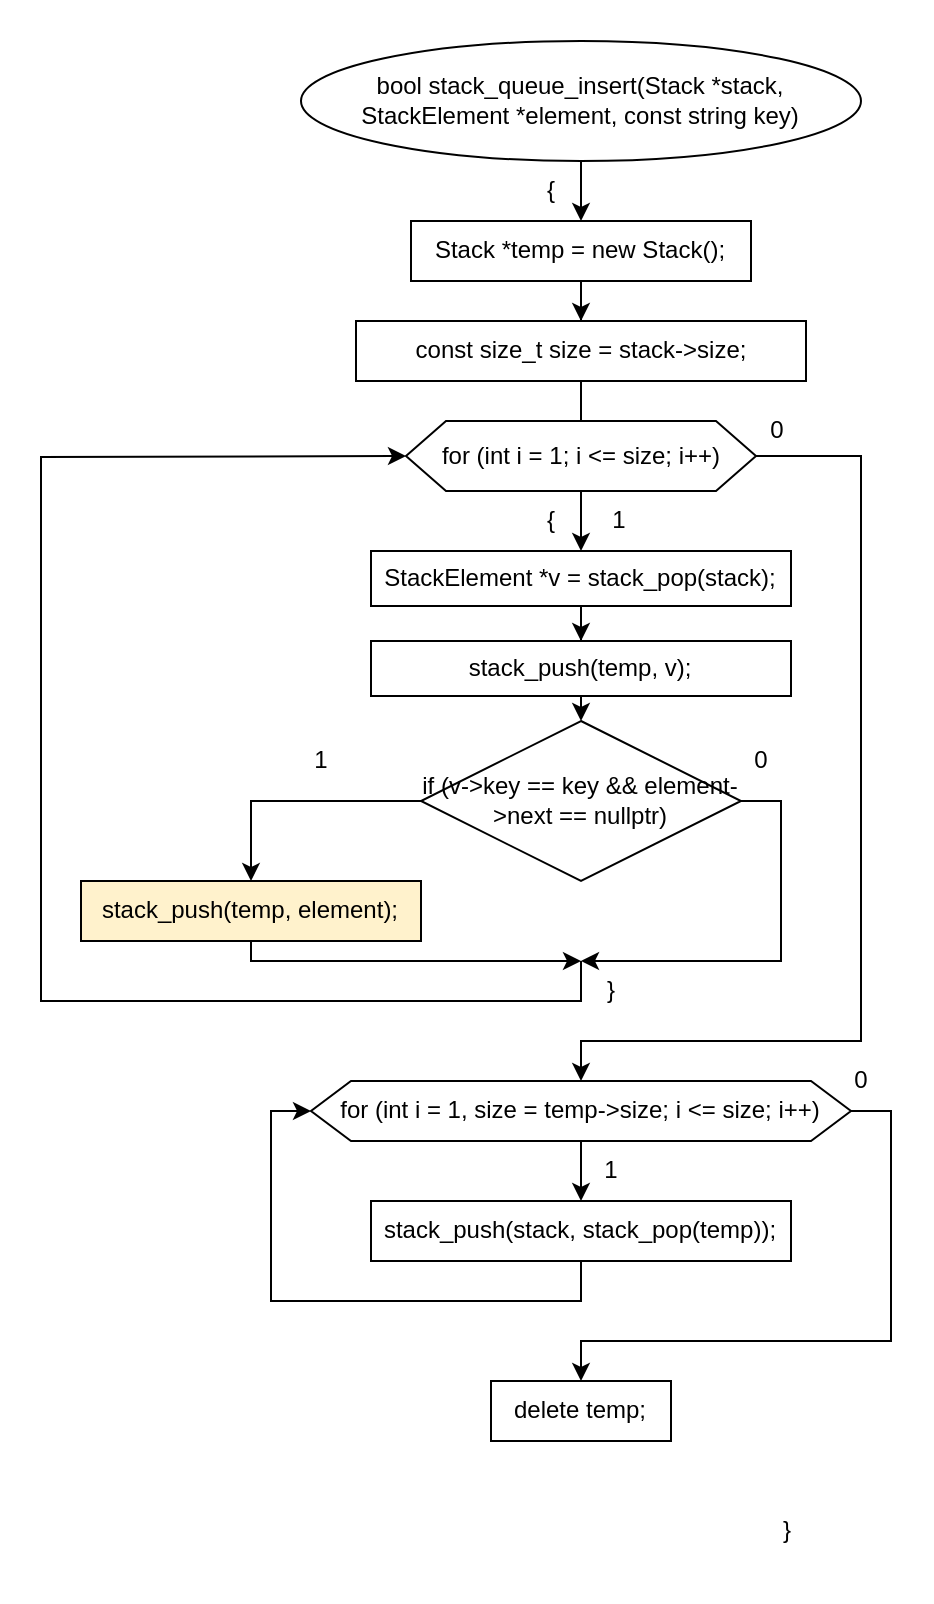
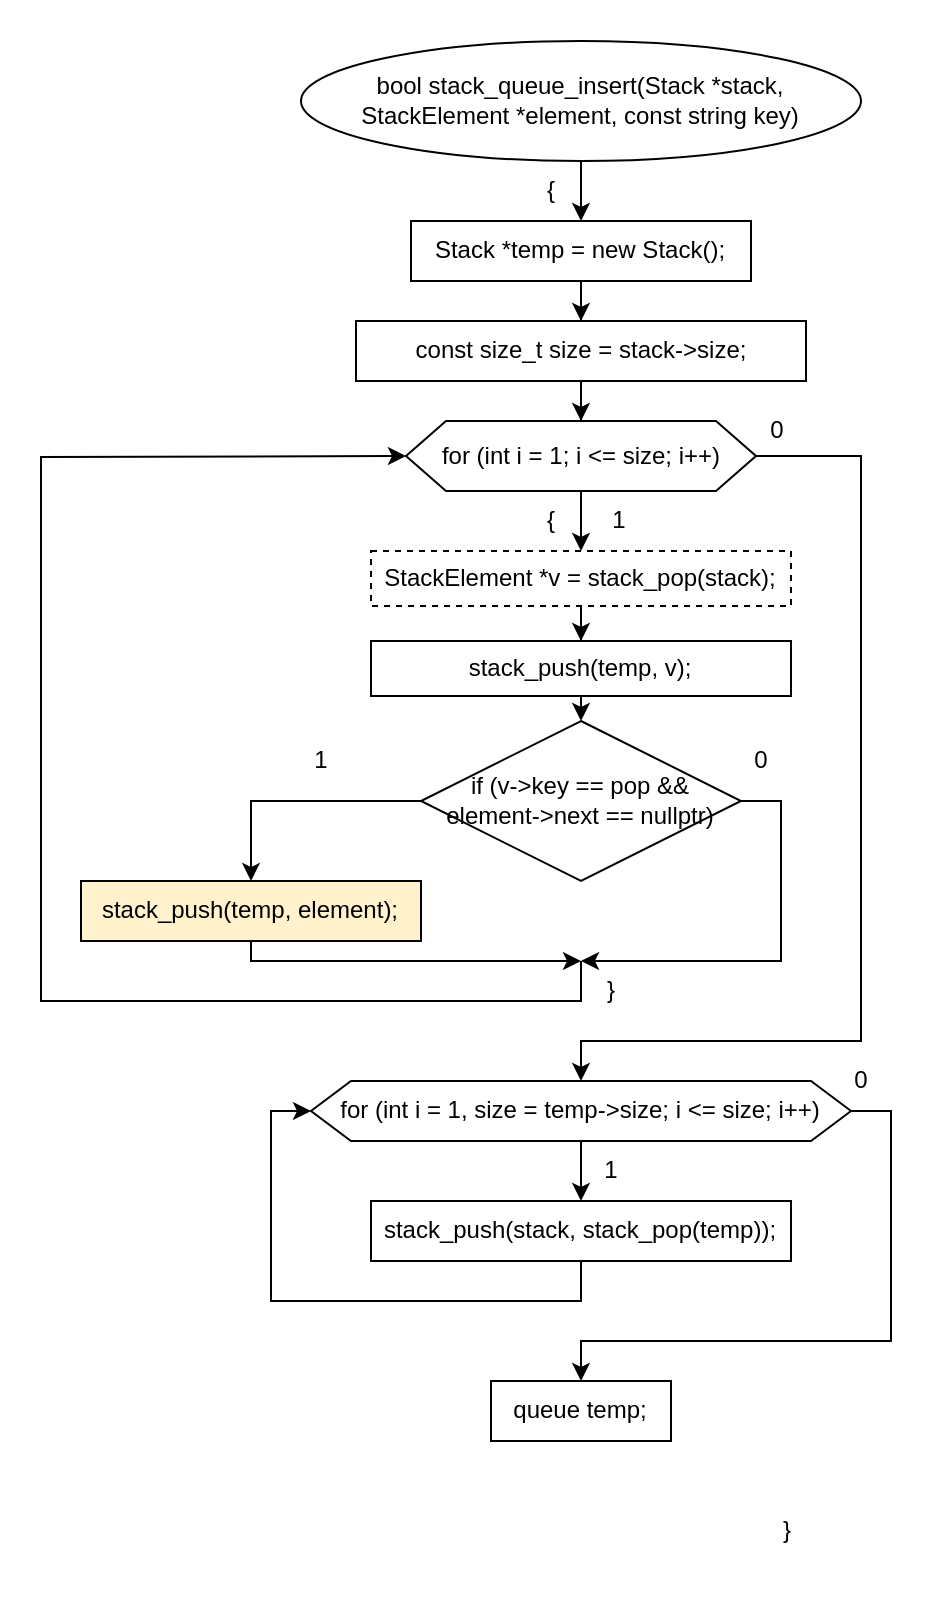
  <mxCell id="0" />
  <mxCell id="1" parent="0" />
  <mxCell id="2" value="" style="edgeStyle=orthogonalEdgeStyle;rounded=0;orthogonalLoop=1;jettySize=auto;html=1;" parent="1" source="3" target="5" edge="1"><mxGeometry relative="1" as="geometry" /></mxCell>
  <mxCell id="3" value="bool stack_queue_insert(Stack *stack, StackElement *element, const string key)" style="ellipse;whiteSpace=wrap;html=1;" parent="1" vertex="1"><mxGeometry x="150" y="20" width="280" height="60" as="geometry" /></mxCell>
  <mxCell id="4" value="" style="edgeStyle=orthogonalEdgeStyle;rounded=0;orthogonalLoop=1;jettySize=auto;html=1;" parent="1" source="5" target="8" edge="1"><mxGeometry relative="1" as="geometry" /></mxCell>
  <mxCell id="5" value="Stack *temp = new Stack();" style="whiteSpace=wrap;html=1;" parent="1" vertex="1"><mxGeometry x="205" y="110" width="170" height="30" as="geometry" /></mxCell>
  <mxCell id="6" value="{" style="text;html=1;align=center;verticalAlign=middle;resizable=0;points=[];autosize=1;strokeColor=none;fillColor=none;" parent="1" vertex="1"><mxGeometry x="260" y="80" width="30" height="30" as="geometry" /></mxCell>
- <mxCell id="7" value="" style="edgeStyle=orthogonalEdgeStyle;rounded=0;orthogonalLoop=1;jettySize=auto;html=1;endArrow=none;" parent="1" source="8" target="11" edge="1"><mxGeometry relative="1" as="geometry" /></mxCell>
+ <mxCell id="7" value="" style="edgeStyle=orthogonalEdgeStyle;rounded=0;orthogonalLoop=1;jettySize=auto;html=1;" parent="1" source="8" target="11" edge="1"><mxGeometry relative="1" as="geometry" /></mxCell>
  <mxCell id="8" value="const size_t size = stack-&amp;gt;size;" style="whiteSpace=wrap;html=1;" parent="1" vertex="1"><mxGeometry x="177.5" y="160" width="225" height="30" as="geometry" /></mxCell>
  <mxCell id="9" value="" style="edgeStyle=orthogonalEdgeStyle;rounded=0;orthogonalLoop=1;jettySize=auto;html=1;" edge="1" parent="1" source="11" target="22"><mxGeometry relative="1" as="geometry" /></mxCell>
  <mxCell id="10" style="edgeStyle=orthogonalEdgeStyle;rounded=0;orthogonalLoop=1;jettySize=auto;html=1;exitX=1;exitY=0.5;exitDx=0;exitDy=0;entryX=0.5;entryY=0;entryDx=0;entryDy=0;" edge="1" parent="1" source="11" target="14"><mxGeometry relative="1" as="geometry"><Array as="points"><mxPoint x="430" y="228" /><mxPoint x="430" y="520" /><mxPoint x="290" y="520" /></Array></mxGeometry></mxCell>
  <mxCell id="11" value="for (int i = 1; i &amp;lt;= size; i++)" style="shape=hexagon;perimeter=hexagonPerimeter2;whiteSpace=wrap;html=1;fixedSize=1;" parent="1" vertex="1"><mxGeometry x="202.5" y="210" width="175" height="35" as="geometry" /></mxCell>
  <mxCell id="12" style="edgeStyle=orthogonalEdgeStyle;rounded=0;orthogonalLoop=1;jettySize=auto;html=1;exitX=0.5;exitY=1;exitDx=0;exitDy=0;entryX=0.5;entryY=0;entryDx=0;entryDy=0;" parent="1" source="14" target="16" edge="1"><mxGeometry relative="1" as="geometry" /></mxCell>
  <mxCell id="13" style="edgeStyle=orthogonalEdgeStyle;rounded=0;orthogonalLoop=1;jettySize=auto;html=1;exitX=1;exitY=0.5;exitDx=0;exitDy=0;entryX=0.5;entryY=0;entryDx=0;entryDy=0;" parent="1" source="14" target="18" edge="1"><mxGeometry relative="1" as="geometry"><Array as="points"><mxPoint x="445" y="555" /><mxPoint x="445" y="670" /><mxPoint x="290" y="670" /></Array></mxGeometry></mxCell>
  <mxCell id="14" value="for (int i = 1, size = temp-&amp;gt;size; i &amp;lt;= size; i++)" style="shape=hexagon;perimeter=hexagonPerimeter2;whiteSpace=wrap;html=1;fixedSize=1;" parent="1" vertex="1"><mxGeometry x="155" y="540" width="270" height="30" as="geometry" /></mxCell>
  <mxCell id="15" style="edgeStyle=orthogonalEdgeStyle;rounded=0;orthogonalLoop=1;jettySize=auto;html=1;exitX=0.5;exitY=1;exitDx=0;exitDy=0;entryX=0;entryY=0.5;entryDx=0;entryDy=0;" parent="1" source="16" target="14" edge="1"><mxGeometry relative="1" as="geometry" /></mxCell>
  <mxCell id="16" value="stack_push(stack, stack_pop(temp));" style="whiteSpace=wrap;html=1;" parent="1" vertex="1"><mxGeometry x="185" y="600" width="210" height="30" as="geometry" /></mxCell>
  <mxCell id="17" value="1" style="text;html=1;align=center;verticalAlign=middle;resizable=0;points=[];autosize=1;strokeColor=none;fillColor=none;" parent="1" vertex="1"><mxGeometry x="290" y="570" width="30" height="30" as="geometry" /></mxCell>
- <mxCell id="18" value="delete temp;" style="whiteSpace=wrap;html=1;" parent="1" vertex="1"><mxGeometry x="245" y="690" width="90" height="30" as="geometry" /></mxCell>
+ <mxCell id="18" value="queue temp;" style="whiteSpace=wrap;html=1;" parent="1" vertex="1"><mxGeometry x="245" y="690" width="90" height="30" as="geometry" /></mxCell>
  <mxCell id="19" value="0" style="text;html=1;align=center;verticalAlign=middle;resizable=0;points=[];autosize=1;strokeColor=none;fillColor=none;" parent="1" vertex="1"><mxGeometry x="415" y="525" width="30" height="30" as="geometry" /></mxCell>
  <mxCell id="20" value="}" style="text;html=1;align=center;verticalAlign=middle;resizable=0;points=[];autosize=1;strokeColor=none;fillColor=none;" parent="1" vertex="1"><mxGeometry x="377.5" y="750" width="30" height="30" as="geometry" /></mxCell>
  <mxCell id="21" value="" style="edgeStyle=orthogonalEdgeStyle;rounded=0;orthogonalLoop=1;jettySize=auto;html=1;" edge="1" parent="1" source="22" target="25"><mxGeometry relative="1" as="geometry" /></mxCell>
- <mxCell id="22" value="StackElement *v = stack_pop(stack);" style="whiteSpace=wrap;html=1;" vertex="1" parent="1"><mxGeometry x="185" y="275" width="210" height="27.5" as="geometry" /></mxCell>
+ <mxCell id="22" value="StackElement *v = stack_pop(stack);" style="whiteSpace=wrap;html=1;dashed=1;" vertex="1" parent="1"><mxGeometry x="185" y="275" width="210" height="27.5" as="geometry" /></mxCell>
  <mxCell id="23" value="1" style="text;html=1;align=center;verticalAlign=middle;resizable=0;points=[];autosize=1;strokeColor=none;fillColor=none;" vertex="1" parent="1"><mxGeometry x="294" y="245" width="30" height="30" as="geometry" /></mxCell>
  <mxCell id="24" style="edgeStyle=orthogonalEdgeStyle;rounded=0;orthogonalLoop=1;jettySize=auto;html=1;exitX=0.5;exitY=1;exitDx=0;exitDy=0;entryX=0.5;entryY=0;entryDx=0;entryDy=0;" edge="1" parent="1" source="25" target="28"><mxGeometry relative="1" as="geometry" /></mxCell>
  <mxCell id="25" value="stack_push(temp, v);" style="whiteSpace=wrap;html=1;" vertex="1" parent="1"><mxGeometry x="185" y="320" width="210" height="27.5" as="geometry" /></mxCell>
  <mxCell id="26" style="edgeStyle=orthogonalEdgeStyle;rounded=0;orthogonalLoop=1;jettySize=auto;html=1;exitX=0;exitY=0.5;exitDx=0;exitDy=0;entryX=0.5;entryY=0;entryDx=0;entryDy=0;" edge="1" parent="1" source="28" target="30"><mxGeometry relative="1" as="geometry" /></mxCell>
  <mxCell id="27" style="edgeStyle=orthogonalEdgeStyle;rounded=0;orthogonalLoop=1;jettySize=auto;html=1;exitX=1;exitY=0.5;exitDx=0;exitDy=0;" edge="1" parent="1" source="28"><mxGeometry relative="1" as="geometry"><mxPoint x="290" y="480" as="targetPoint" /><Array as="points"><mxPoint x="390" y="400" /><mxPoint x="390" y="480" /></Array></mxGeometry></mxCell>
- <mxCell id="28" value="if (v-&amp;gt;key == key &amp;amp;&amp;amp; element-&amp;gt;next == nullptr)" style="rhombus;whiteSpace=wrap;html=1;" vertex="1" parent="1"><mxGeometry x="210" y="360" width="160" height="80" as="geometry" /></mxCell>
+ <mxCell id="28" value="if (v-&amp;gt;key == pop &amp;amp;&amp;amp; element-&amp;gt;next == nullptr)" style="rhombus;whiteSpace=wrap;html=1;" vertex="1" parent="1"><mxGeometry x="210" y="360" width="160" height="80" as="geometry" /></mxCell>
  <mxCell id="29" style="edgeStyle=orthogonalEdgeStyle;rounded=0;orthogonalLoop=1;jettySize=auto;html=1;exitX=0.5;exitY=1;exitDx=0;exitDy=0;" edge="1" parent="1" source="30"><mxGeometry relative="1" as="geometry"><mxPoint x="290" y="480" as="targetPoint" /><Array as="points"><mxPoint x="125" y="480" /></Array></mxGeometry></mxCell>
  <mxCell id="30" value="stack_push(temp, element);" style="whiteSpace=wrap;html=1;fillColor=#fff2cc;" vertex="1" parent="1"><mxGeometry x="40" y="440" width="170" height="30" as="geometry" /></mxCell>
  <mxCell id="31" value="0" style="text;html=1;align=center;verticalAlign=middle;resizable=0;points=[];autosize=1;strokeColor=none;fillColor=none;" vertex="1" parent="1"><mxGeometry x="365" y="365" width="30" height="30" as="geometry" /></mxCell>
  <mxCell id="32" value="1" style="text;html=1;align=center;verticalAlign=middle;resizable=0;points=[];autosize=1;strokeColor=none;fillColor=none;" vertex="1" parent="1"><mxGeometry x="145" y="365" width="30" height="30" as="geometry" /></mxCell>
  <mxCell id="33" value="{" style="text;html=1;align=center;verticalAlign=middle;resizable=0;points=[];autosize=1;strokeColor=none;fillColor=none;" vertex="1" parent="1"><mxGeometry x="260" y="245" width="30" height="30" as="geometry" /></mxCell>
  <mxCell id="34" value="" style="endArrow=classic;html=1;rounded=0;entryX=0;entryY=0.5;entryDx=0;entryDy=0;" edge="1" parent="1" target="11"><mxGeometry width="50" height="50" relative="1" as="geometry"><mxPoint x="290" y="480" as="sourcePoint" /><mxPoint x="350" y="440" as="targetPoint" /><Array as="points"><mxPoint x="290" y="500" /><mxPoint x="20" y="500" /><mxPoint x="20" y="228" /></Array></mxGeometry></mxCell>
  <mxCell id="35" value="}" style="text;html=1;align=center;verticalAlign=middle;resizable=0;points=[];autosize=1;strokeColor=none;fillColor=none;" vertex="1" parent="1"><mxGeometry x="290" y="480" width="30" height="30" as="geometry" /></mxCell>
  <mxCell id="36" value="0" style="text;html=1;align=center;verticalAlign=middle;resizable=0;points=[];autosize=1;strokeColor=none;fillColor=none;" vertex="1" parent="1"><mxGeometry x="372.5" y="200" width="30" height="30" as="geometry" /></mxCell>
